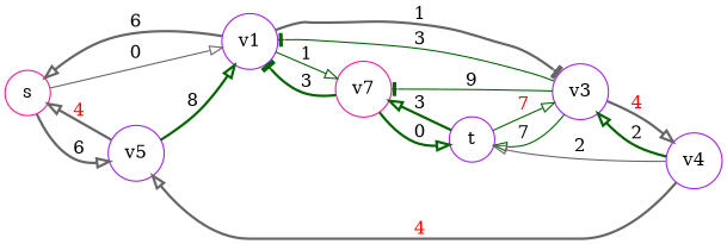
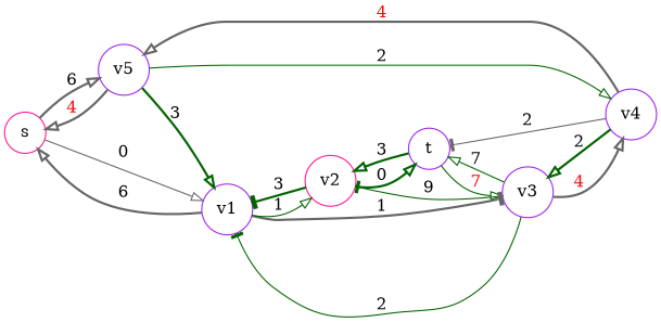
  digraph {
    rankdir=LR
    node [color=purple shape=circle]
    edge [arrowhead=onormal color=darkgreen style=bold]
    s [color=deeppink rank=max]
    t [rank=min]
    v3
    v5
    v4
    v1
-   v2 [color=deeppink label=v7]
+   v2 [color=deeppink]
    subgraph sub_1 {
      s
      t
      v3
      v5
      v4
    }
    s -> v5 [color=gray40 label=6]
    s -> v1 [color=gray40 label=0 style=solid]
    t -> v3 [fontcolor=red label=7 style=solid]
    t -> v2 [label=3]
    v3 -> t [label=7 style=solid]
    v3 -> v4 [color=gray40 fontcolor=red label=4]
-   v3 -> v1 [arrowhead=tee label=3 style=solid]
+   v3 -> v1 [arrowhead=tee label=2 style=solid]
    v3 -> v2 [arrowhead=tee label=9 style=solid]
    v5 -> s [color=gray40 fontcolor=red label=4]
-   v5 -> v1 [label=8]
-   v4 -> t [color=gray40 label=2 style=solid]
+   v5 -> v4 [label=2 style=solid]
+   v5 -> v1 [label=3]
+   v4 -> t [arrowhead=tee color=gray40 label=2 style=solid]
    v4 -> v3 [label=2]
    v4 -> v5 [color=gray40 fontcolor=red label=4]
    v1 -> s [color=gray40 label=6]
    v1 -> v3 [arrowhead=tee color=gray40 label=1]
    v1 -> v2 [label=1 style=solid]
    v2 -> t [label=0]
    v2 -> v1 [arrowhead=tee label=3]
  }
